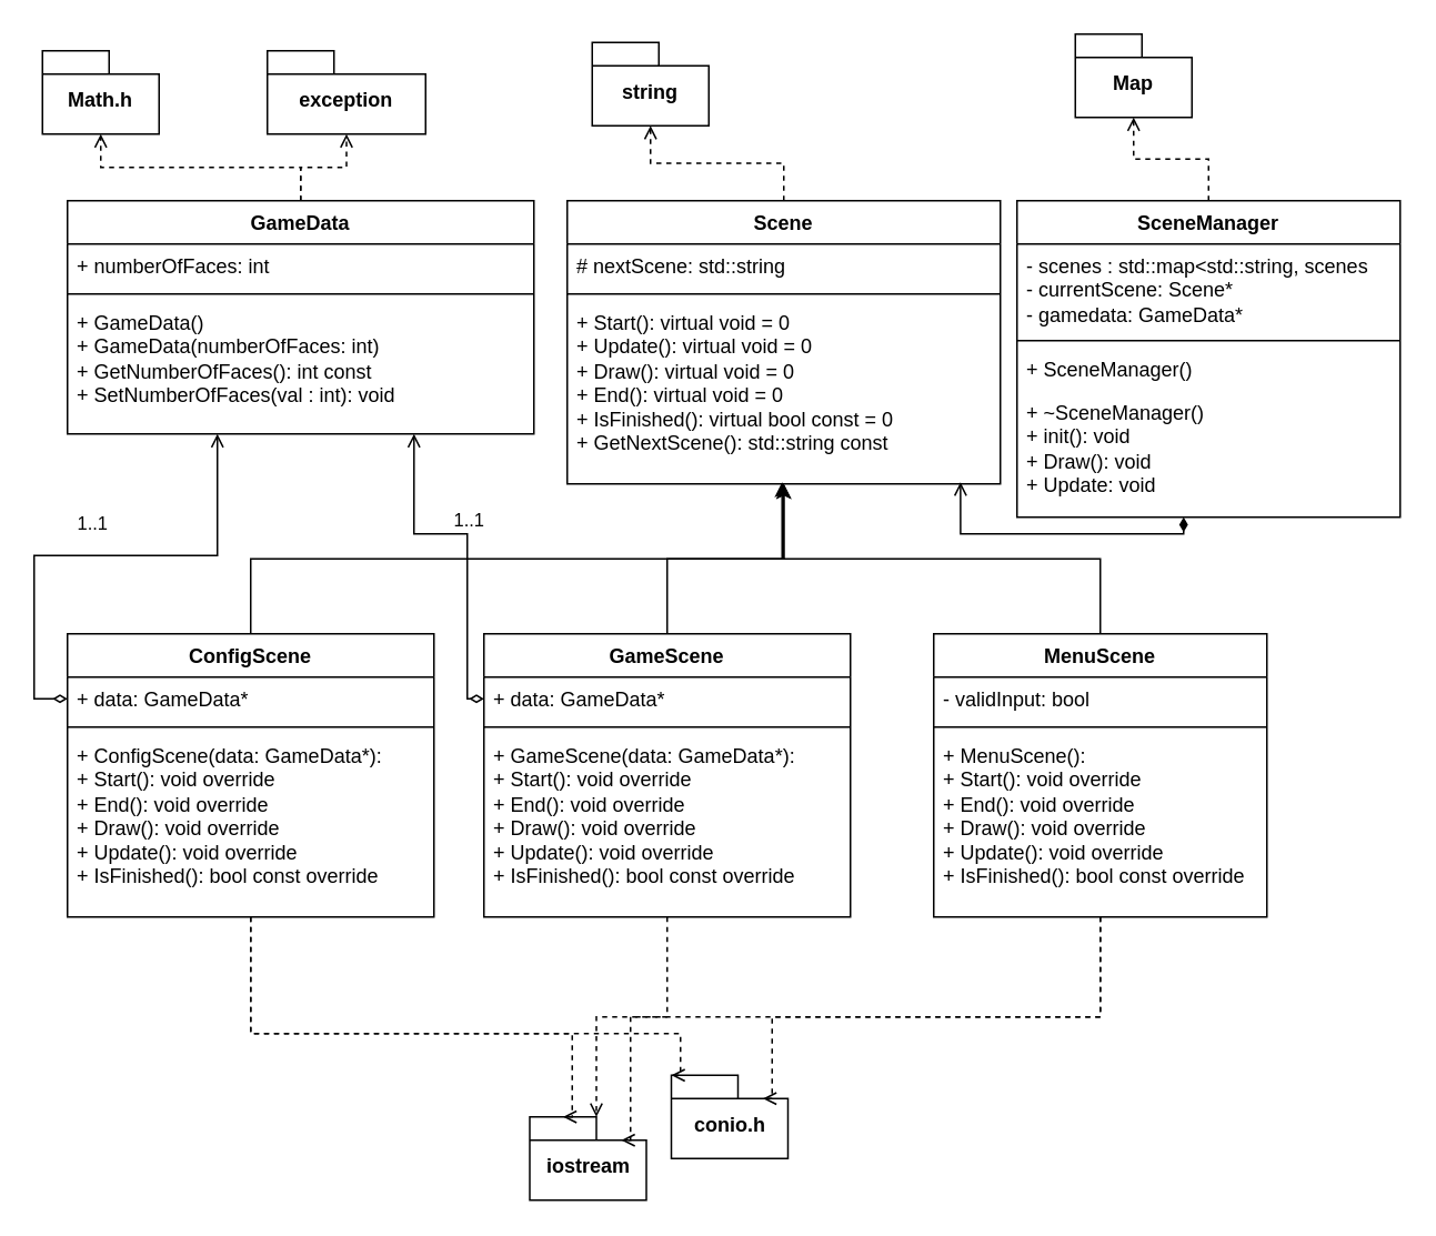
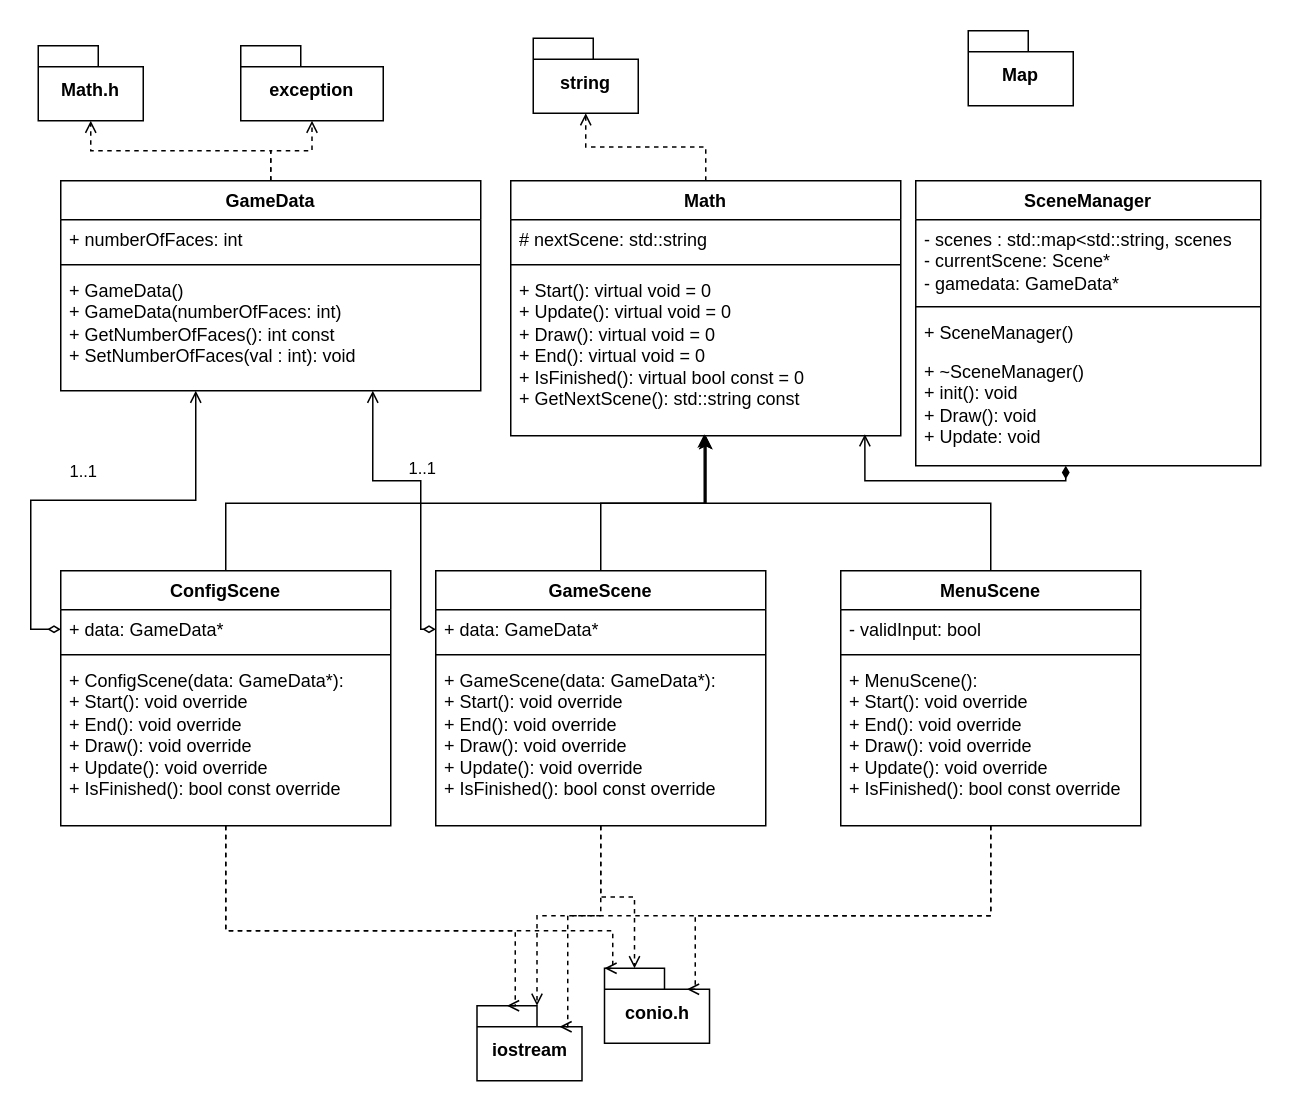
  <mxCell id="0" />
  <mxCell id="1" parent="0" />
  <mxCell id="2" value="GameData" style="swimlane;fontStyle=1;align=center;verticalAlign=top;childLayout=stackLayout;horizontal=1;startSize=26;horizontalStack=0;resizeParent=1;resizeParentMax=0;resizeLast=0;collapsible=1;marginBottom=0;whiteSpace=wrap;html=1;" vertex="1" parent="1"><mxGeometry x="40" y="120" width="280" height="140" as="geometry"><mxRectangle x="40" y="130" width="100" height="30" as="alternateBounds" /></mxGeometry></mxCell>
  <mxCell id="3" value="+ numberOfFaces: int&amp;nbsp;" style="text;strokeColor=none;fillColor=none;align=left;verticalAlign=top;spacingLeft=4;spacingRight=4;overflow=hidden;rotatable=0;points=[[0,0.5],[1,0.5]];portConstraint=eastwest;whiteSpace=wrap;html=1;" vertex="1" parent="2"><mxGeometry y="26" width="280" height="26" as="geometry" /></mxCell>
  <mxCell id="4" value="" style="line;strokeWidth=1;fillColor=none;align=left;verticalAlign=middle;spacingTop=-1;spacingLeft=3;spacingRight=3;rotatable=0;labelPosition=right;points=[];portConstraint=eastwest;strokeColor=inherit;" vertex="1" parent="2"><mxGeometry y="52" width="280" height="8" as="geometry" /></mxCell>
  <mxCell id="5" value="&lt;div&gt;+ GameData()&lt;/div&gt;&lt;div&gt;+ GameData(numberOfFaces: int)&amp;nbsp;&lt;/div&gt;&lt;div&gt;+ GetNumberOfFaces(): int const&lt;/div&gt;&lt;div&gt;+ SetNumberOfFaces(val : int): void&lt;/div&gt;" style="text;strokeColor=none;fillColor=none;align=left;verticalAlign=top;spacingLeft=4;spacingRight=4;overflow=hidden;rotatable=0;points=[[0,0.5],[1,0.5]];portConstraint=eastwest;whiteSpace=wrap;html=1;" vertex="1" parent="2"><mxGeometry y="60" width="280" height="80" as="geometry" /></mxCell>
  <mxCell id="6" value="Math.h" style="shape=folder;fontStyle=1;spacingTop=10;tabWidth=40;tabHeight=14;tabPosition=left;html=1;whiteSpace=wrap;" vertex="1" parent="1"><mxGeometry x="25" y="30" width="70" height="50" as="geometry" /></mxCell>
  <mxCell id="7" value="exception" style="shape=folder;fontStyle=1;spacingTop=10;tabWidth=40;tabHeight=14;tabPosition=left;html=1;whiteSpace=wrap;" vertex="1" parent="1"><mxGeometry x="160" y="30" width="95" height="50" as="geometry" /></mxCell>
- <mxCell id="8" value="Scene" style="swimlane;fontStyle=1;align=center;verticalAlign=top;childLayout=stackLayout;horizontal=1;startSize=26;horizontalStack=0;resizeParent=1;resizeParentMax=0;resizeLast=0;collapsible=1;marginBottom=0;whiteSpace=wrap;html=1;" vertex="1" parent="1"><mxGeometry x="340" y="120" width="260" height="170" as="geometry" /></mxCell>
+ <mxCell id="8" value="Math" style="swimlane;fontStyle=1;align=center;verticalAlign=top;childLayout=stackLayout;horizontal=1;startSize=26;horizontalStack=0;resizeParent=1;resizeParentMax=0;resizeLast=0;collapsible=1;marginBottom=0;whiteSpace=wrap;html=1;" vertex="1" parent="1"><mxGeometry x="340" y="120" width="260" height="170" as="geometry" /></mxCell>
  <mxCell id="9" value="# nextScene: std::string" style="text;strokeColor=none;fillColor=none;align=left;verticalAlign=top;spacingLeft=4;spacingRight=4;overflow=hidden;rotatable=0;points=[[0,0.5],[1,0.5]];portConstraint=eastwest;whiteSpace=wrap;html=1;" vertex="1" parent="8"><mxGeometry y="26" width="260" height="26" as="geometry" /></mxCell>
  <mxCell id="10" value="" style="line;strokeWidth=1;fillColor=none;align=left;verticalAlign=middle;spacingTop=-1;spacingLeft=3;spacingRight=3;rotatable=0;labelPosition=right;points=[];portConstraint=eastwest;strokeColor=inherit;" vertex="1" parent="8"><mxGeometry y="52" width="260" height="8" as="geometry" /></mxCell>
  <mxCell id="11" value="&lt;div&gt;+ Start(): virtual void = 0&lt;/div&gt;&lt;div&gt;+ Update(): virtual void = 0&lt;/div&gt;&lt;div&gt;+ Draw(): virtual void = 0&lt;/div&gt;&lt;div&gt;+ End(): virtual void = 0&lt;/div&gt;&lt;div&gt;+ IsFinished(): virtual bool const = 0&lt;/div&gt;&lt;div&gt;+ GetNextScene(): std::string const&lt;/div&gt;" style="text;strokeColor=none;fillColor=none;align=left;verticalAlign=top;spacingLeft=4;spacingRight=4;overflow=hidden;rotatable=0;points=[[0,0.5],[1,0.5]];portConstraint=eastwest;whiteSpace=wrap;html=1;" vertex="1" parent="8"><mxGeometry y="60" width="260" height="110" as="geometry" /></mxCell>
  <mxCell id="12" value="string" style="shape=folder;fontStyle=1;spacingTop=10;tabWidth=40;tabHeight=14;tabPosition=left;html=1;whiteSpace=wrap;" vertex="1" parent="1"><mxGeometry x="355" y="25" width="70" height="50" as="geometry" /></mxCell>
  <mxCell id="13" value="MenuScene" style="swimlane;fontStyle=1;align=center;verticalAlign=top;childLayout=stackLayout;horizontal=1;startSize=26;horizontalStack=0;resizeParent=1;resizeParentMax=0;resizeLast=0;collapsible=1;marginBottom=0;whiteSpace=wrap;html=1;" vertex="1" parent="1"><mxGeometry x="560" y="380" width="200" height="170" as="geometry" /></mxCell>
  <mxCell id="14" value="- validInput: bool" style="text;strokeColor=none;fillColor=none;align=left;verticalAlign=top;spacingLeft=4;spacingRight=4;overflow=hidden;rotatable=0;points=[[0,0.5],[1,0.5]];portConstraint=eastwest;whiteSpace=wrap;html=1;" vertex="1" parent="13"><mxGeometry y="26" width="200" height="26" as="geometry" /></mxCell>
  <mxCell id="15" value="" style="line;strokeWidth=1;fillColor=none;align=left;verticalAlign=middle;spacingTop=-1;spacingLeft=3;spacingRight=3;rotatable=0;labelPosition=right;points=[];portConstraint=eastwest;strokeColor=inherit;" vertex="1" parent="13"><mxGeometry y="52" width="200" height="8" as="geometry" /></mxCell>
  <mxCell id="16" value="&lt;div&gt;+ MenuScene():&amp;nbsp;&lt;/div&gt;&lt;div&gt;+ Start(): void override&lt;/div&gt;&lt;div&gt;+ End(): void override&lt;/div&gt;&lt;div&gt;+ Draw(): void override&lt;/div&gt;&lt;div&gt;+ Update(): void override&lt;/div&gt;&lt;div&gt;+ IsFinished(): bool const override&lt;/div&gt;" style="text;strokeColor=none;fillColor=none;align=left;verticalAlign=top;spacingLeft=4;spacingRight=4;overflow=hidden;rotatable=0;points=[[0,0.5],[1,0.5]];portConstraint=eastwest;whiteSpace=wrap;html=1;" vertex="1" parent="13"><mxGeometry y="60" width="200" height="110" as="geometry" /></mxCell>
  <mxCell id="17" value="iostream" style="shape=folder;fontStyle=1;spacingTop=10;tabWidth=40;tabHeight=14;tabPosition=left;html=1;whiteSpace=wrap;" vertex="1" parent="1"><mxGeometry x="317.5" y="670" width="70" height="50" as="geometry" /></mxCell>
  <mxCell id="18" value="conio.h" style="shape=folder;fontStyle=1;spacingTop=10;tabWidth=40;tabHeight=14;tabPosition=left;html=1;whiteSpace=wrap;" vertex="1" parent="1"><mxGeometry x="402.5" y="645" width="70" height="50" as="geometry" /></mxCell>
  <mxCell id="19" value="ConfigScene" style="swimlane;fontStyle=1;align=center;verticalAlign=top;childLayout=stackLayout;horizontal=1;startSize=26;horizontalStack=0;resizeParent=1;resizeParentMax=0;resizeLast=0;collapsible=1;marginBottom=0;whiteSpace=wrap;html=1;" vertex="1" parent="1"><mxGeometry x="40" y="380" width="220" height="170" as="geometry" /></mxCell>
  <mxCell id="20" value="+ data: GameData*" style="text;strokeColor=none;fillColor=none;align=left;verticalAlign=top;spacingLeft=4;spacingRight=4;overflow=hidden;rotatable=0;points=[[0,0.5],[1,0.5]];portConstraint=eastwest;whiteSpace=wrap;html=1;" vertex="1" parent="19"><mxGeometry y="26" width="220" height="26" as="geometry" /></mxCell>
  <mxCell id="21" value="" style="line;strokeWidth=1;fillColor=none;align=left;verticalAlign=middle;spacingTop=-1;spacingLeft=3;spacingRight=3;rotatable=0;labelPosition=right;points=[];portConstraint=eastwest;strokeColor=inherit;" vertex="1" parent="19"><mxGeometry y="52" width="220" height="8" as="geometry" /></mxCell>
  <mxCell id="22" value="&lt;div&gt;+ ConfigScene(data: GameData*):&amp;nbsp;&lt;/div&gt;&lt;div&gt;+ Start(): void override&lt;/div&gt;&lt;div&gt;+ End(): void override&lt;/div&gt;&lt;div&gt;+ Draw(): void override&lt;/div&gt;&lt;div&gt;+ Update(): void override&lt;/div&gt;&lt;div&gt;+ IsFinished(): bool const override&lt;/div&gt;" style="text;strokeColor=none;fillColor=none;align=left;verticalAlign=top;spacingLeft=4;spacingRight=4;overflow=hidden;rotatable=0;points=[[0,0.5],[1,0.5]];portConstraint=eastwest;whiteSpace=wrap;html=1;" vertex="1" parent="19"><mxGeometry y="60" width="220" height="110" as="geometry" /></mxCell>
  <mxCell id="23" value="GameScene" style="swimlane;fontStyle=1;align=center;verticalAlign=top;childLayout=stackLayout;horizontal=1;startSize=26;horizontalStack=0;resizeParent=1;resizeParentMax=0;resizeLast=0;collapsible=1;marginBottom=0;whiteSpace=wrap;html=1;" vertex="1" parent="1"><mxGeometry x="290" y="380" width="220" height="170" as="geometry" /></mxCell>
  <mxCell id="24" value="+ data: GameData*" style="text;strokeColor=none;fillColor=none;align=left;verticalAlign=top;spacingLeft=4;spacingRight=4;overflow=hidden;rotatable=0;points=[[0,0.5],[1,0.5]];portConstraint=eastwest;whiteSpace=wrap;html=1;" vertex="1" parent="23"><mxGeometry y="26" width="220" height="26" as="geometry" /></mxCell>
  <mxCell id="25" value="" style="line;strokeWidth=1;fillColor=none;align=left;verticalAlign=middle;spacingTop=-1;spacingLeft=3;spacingRight=3;rotatable=0;labelPosition=right;points=[];portConstraint=eastwest;strokeColor=inherit;" vertex="1" parent="23"><mxGeometry y="52" width="220" height="8" as="geometry" /></mxCell>
  <mxCell id="26" value="&lt;div&gt;+ GameScene(data: GameData*):&amp;nbsp;&lt;/div&gt;&lt;div&gt;+ Start(): void override&lt;/div&gt;&lt;div&gt;+ End(): void override&lt;/div&gt;&lt;div&gt;+ Draw(): void override&lt;/div&gt;&lt;div&gt;+ Update(): void override&lt;/div&gt;&lt;div&gt;+ IsFinished(): bool const override&lt;/div&gt;" style="text;strokeColor=none;fillColor=none;align=left;verticalAlign=top;spacingLeft=4;spacingRight=4;overflow=hidden;rotatable=0;points=[[0,0.5],[1,0.5]];portConstraint=eastwest;whiteSpace=wrap;html=1;" vertex="1" parent="23"><mxGeometry y="60" width="220" height="110" as="geometry" /></mxCell>
  <mxCell id="27" style="edgeStyle=orthogonalEdgeStyle;rounded=0;orthogonalLoop=1;jettySize=auto;html=1;entryX=0.5;entryY=1;entryDx=0;entryDy=0;entryPerimeter=0;dashed=1;endArrow=open;endFill=0;" edge="1" parent="1" source="2" target="6"><mxGeometry relative="1" as="geometry" /></mxCell>
  <mxCell id="28" style="edgeStyle=orthogonalEdgeStyle;rounded=0;orthogonalLoop=1;jettySize=auto;html=1;entryX=0.5;entryY=1;entryDx=0;entryDy=0;entryPerimeter=0;endArrow=open;endFill=0;dashed=1;" edge="1" parent="1" source="2" target="7"><mxGeometry relative="1" as="geometry" /></mxCell>
  <mxCell id="29" style="edgeStyle=orthogonalEdgeStyle;rounded=0;orthogonalLoop=1;jettySize=auto;html=1;entryX=0.5;entryY=1;entryDx=0;entryDy=0;entryPerimeter=0;endArrow=open;endFill=0;dashed=1;" edge="1" parent="1" source="8" target="12"><mxGeometry relative="1" as="geometry" /></mxCell>
  <mxCell id="30" style="edgeStyle=orthogonalEdgeStyle;rounded=0;orthogonalLoop=1;jettySize=auto;html=1;entryX=0;entryY=0;entryDx=55;entryDy=14;entryPerimeter=0;dashed=1;endArrow=open;endFill=0;" edge="1" parent="1" source="13" target="18"><mxGeometry relative="1" as="geometry"><Array as="points"><mxPoint x="660" y="610" /><mxPoint x="463" y="610" /></Array></mxGeometry></mxCell>
  <mxCell id="31" style="edgeStyle=orthogonalEdgeStyle;rounded=0;orthogonalLoop=1;jettySize=auto;html=1;entryX=0;entryY=0;entryDx=55;entryDy=14;entryPerimeter=0;endArrow=open;endFill=0;dashed=1;" edge="1" parent="1" source="13" target="17"><mxGeometry relative="1" as="geometry"><Array as="points"><mxPoint x="660" y="610" /><mxPoint x="378" y="610" /></Array></mxGeometry></mxCell>
+ <mxCell id="32" style="edgeStyle=orthogonalEdgeStyle;rounded=0;orthogonalLoop=1;jettySize=auto;html=1;entryX=0;entryY=0;entryDx=20;entryDy=0;entryPerimeter=0;dashed=1;endArrow=open;endFill=0;" edge="1" parent="1" source="23" target="18"><mxGeometry relative="1" as="geometry" /></mxCell>
  <mxCell id="33" style="edgeStyle=orthogonalEdgeStyle;rounded=0;orthogonalLoop=1;jettySize=auto;html=1;entryX=0;entryY=0;entryDx=40;entryDy=0;entryPerimeter=0;dashed=1;endArrow=open;endFill=0;" edge="1" parent="1" source="23" target="17"><mxGeometry relative="1" as="geometry" /></mxCell>
  <mxCell id="34" style="edgeStyle=orthogonalEdgeStyle;rounded=0;orthogonalLoop=1;jettySize=auto;html=1;entryX=0;entryY=0;entryDx=0;entryDy=0;entryPerimeter=0;dashed=1;endArrow=open;endFill=0;" edge="1" parent="1" source="19" target="18"><mxGeometry relative="1" as="geometry"><Array as="points"><mxPoint x="150" y="620" /><mxPoint x="408" y="620" /></Array></mxGeometry></mxCell>
  <mxCell id="35" style="edgeStyle=orthogonalEdgeStyle;rounded=0;orthogonalLoop=1;jettySize=auto;html=1;entryX=0;entryY=0;entryDx=20;entryDy=0;entryPerimeter=0;dashed=1;endArrow=open;endFill=0;" edge="1" parent="1" source="19" target="17"><mxGeometry relative="1" as="geometry"><Array as="points"><mxPoint x="150" y="620" /><mxPoint x="343" y="620" /></Array></mxGeometry></mxCell>
  <mxCell id="36" style="edgeStyle=orthogonalEdgeStyle;rounded=0;orthogonalLoop=1;jettySize=auto;html=1;entryX=0.5;entryY=1;entryDx=0;entryDy=0;entryPerimeter=0;" edge="1" parent="1" source="13" target="11"><mxGeometry relative="1" as="geometry" /></mxCell>
  <mxCell id="37" style="edgeStyle=orthogonalEdgeStyle;rounded=0;orthogonalLoop=1;jettySize=auto;html=1;entryX=0.496;entryY=0.991;entryDx=0;entryDy=0;entryPerimeter=0;" edge="1" parent="1" source="23" target="11"><mxGeometry relative="1" as="geometry" /></mxCell>
  <mxCell id="38" style="edgeStyle=orthogonalEdgeStyle;rounded=0;orthogonalLoop=1;jettySize=auto;html=1;entryX=0.5;entryY=1;entryDx=0;entryDy=0;entryPerimeter=0;" edge="1" parent="1" source="19" target="11"><mxGeometry relative="1" as="geometry" /></mxCell>
  <mxCell id="39" style="edgeStyle=orthogonalEdgeStyle;rounded=0;orthogonalLoop=1;jettySize=auto;html=1;exitX=0;exitY=0.5;exitDx=0;exitDy=0;startArrow=diamondThin;startFill=0;endArrow=open;endFill=0;" edge="1" parent="1" source="20"><mxGeometry relative="1" as="geometry"><mxPoint x="130" y="260" as="targetPoint" /><Array as="points"><mxPoint x="20" y="419" /><mxPoint x="20" y="333" /><mxPoint x="130" y="333" /><mxPoint x="130" y="261" /></Array></mxGeometry></mxCell>
  <mxCell id="40" value="1..1" style="edgeLabel;html=1;align=center;verticalAlign=middle;resizable=0;points=[];" vertex="1" connectable="0" parent="39"><mxGeometry x="0.081" y="5" relative="1" as="geometry"><mxPoint x="-16" y="-15" as="offset" /></mxGeometry></mxCell>
  <mxCell id="41" style="edgeStyle=orthogonalEdgeStyle;rounded=0;orthogonalLoop=1;jettySize=auto;html=1;entryX=0.743;entryY=1;entryDx=0;entryDy=0;entryPerimeter=0;endArrow=open;endFill=0;startArrow=diamondThin;startFill=0;exitX=0;exitY=0.5;exitDx=0;exitDy=0;" edge="1" parent="1" source="24" target="5"><mxGeometry relative="1" as="geometry"><Array as="points"><mxPoint x="280" y="419" /><mxPoint x="280" y="320" /><mxPoint x="248" y="320" /></Array></mxGeometry></mxCell>
  <mxCell id="42" value="1..1" style="edgeLabel;html=1;align=center;verticalAlign=middle;resizable=0;points=[];" vertex="1" connectable="0" parent="41"><mxGeometry x="0.009" y="-3" relative="1" as="geometry"><mxPoint x="-3" y="-17" as="offset" /></mxGeometry></mxCell>
  <mxCell id="43" value="SceneManager" style="swimlane;fontStyle=1;align=center;verticalAlign=top;childLayout=stackLayout;horizontal=1;startSize=26;horizontalStack=0;resizeParent=1;resizeParentMax=0;resizeLast=0;collapsible=1;marginBottom=0;whiteSpace=wrap;html=1;" vertex="1" parent="1"><mxGeometry x="610" y="120" width="230" height="190" as="geometry" /></mxCell>
  <mxCell id="44" value="&lt;div&gt;- scenes : std::map&amp;lt;std::string, scenes&lt;/div&gt;&lt;div&gt;- currentScene: Scene*&lt;/div&gt;&lt;div&gt;- gamedata: GameData*&lt;/div&gt;" style="text;strokeColor=none;fillColor=none;align=left;verticalAlign=top;spacingLeft=4;spacingRight=4;overflow=hidden;rotatable=0;points=[[0,0.5],[1,0.5]];portConstraint=eastwest;whiteSpace=wrap;html=1;" vertex="1" parent="43"><mxGeometry y="26" width="230" height="54" as="geometry" /></mxCell>
  <mxCell id="45" value="" style="line;strokeWidth=1;fillColor=none;align=left;verticalAlign=middle;spacingTop=-1;spacingLeft=3;spacingRight=3;rotatable=0;labelPosition=right;points=[];portConstraint=eastwest;strokeColor=inherit;" vertex="1" parent="43"><mxGeometry y="80" width="230" height="8" as="geometry" /></mxCell>
  <mxCell id="46" value="+ SceneManager()" style="text;strokeColor=none;fillColor=none;align=left;verticalAlign=top;spacingLeft=4;spacingRight=4;overflow=hidden;rotatable=0;points=[[0,0.5],[1,0.5]];portConstraint=eastwest;whiteSpace=wrap;html=1;" vertex="1" parent="43"><mxGeometry y="88" width="230" height="26" as="geometry" /></mxCell>
  <mxCell id="47" value="&lt;div&gt;+ ~SceneManager()&amp;nbsp;&lt;/div&gt;&lt;div&gt;+ init(): void&lt;/div&gt;&lt;div&gt;+ Draw(): void&lt;/div&gt;&lt;div&gt;+ Update: void&lt;/div&gt;" style="text;strokeColor=none;fillColor=none;align=left;verticalAlign=top;spacingLeft=4;spacingRight=4;overflow=hidden;rotatable=0;points=[[0,0.5],[1,0.5]];portConstraint=eastwest;whiteSpace=wrap;html=1;" vertex="1" parent="43"><mxGeometry y="114" width="230" height="76" as="geometry" /></mxCell>
  <mxCell id="48" style="edgeStyle=orthogonalEdgeStyle;rounded=0;orthogonalLoop=1;jettySize=auto;html=1;entryX=0.908;entryY=0.991;entryDx=0;entryDy=0;entryPerimeter=0;endArrow=open;endFill=0;startArrow=diamondThin;startFill=1;" edge="1" parent="1" source="43" target="11"><mxGeometry relative="1" as="geometry"><Array as="points"><mxPoint x="710" y="320" /><mxPoint x="576" y="320" /></Array></mxGeometry></mxCell>
  <mxCell id="49" value="&lt;div&gt;Map&lt;/div&gt;" style="shape=folder;fontStyle=1;spacingTop=10;tabWidth=40;tabHeight=14;tabPosition=left;html=1;whiteSpace=wrap;" vertex="1" parent="1"><mxGeometry x="645" y="20" width="70" height="50" as="geometry" /></mxCell>
- <mxCell id="50" style="edgeStyle=orthogonalEdgeStyle;rounded=0;orthogonalLoop=1;jettySize=auto;html=1;entryX=0.5;entryY=1;entryDx=0;entryDy=0;entryPerimeter=0;endArrow=open;endFill=0;dashed=1;" edge="1" parent="1" source="43" target="49"><mxGeometry relative="1" as="geometry" /></mxCell>
